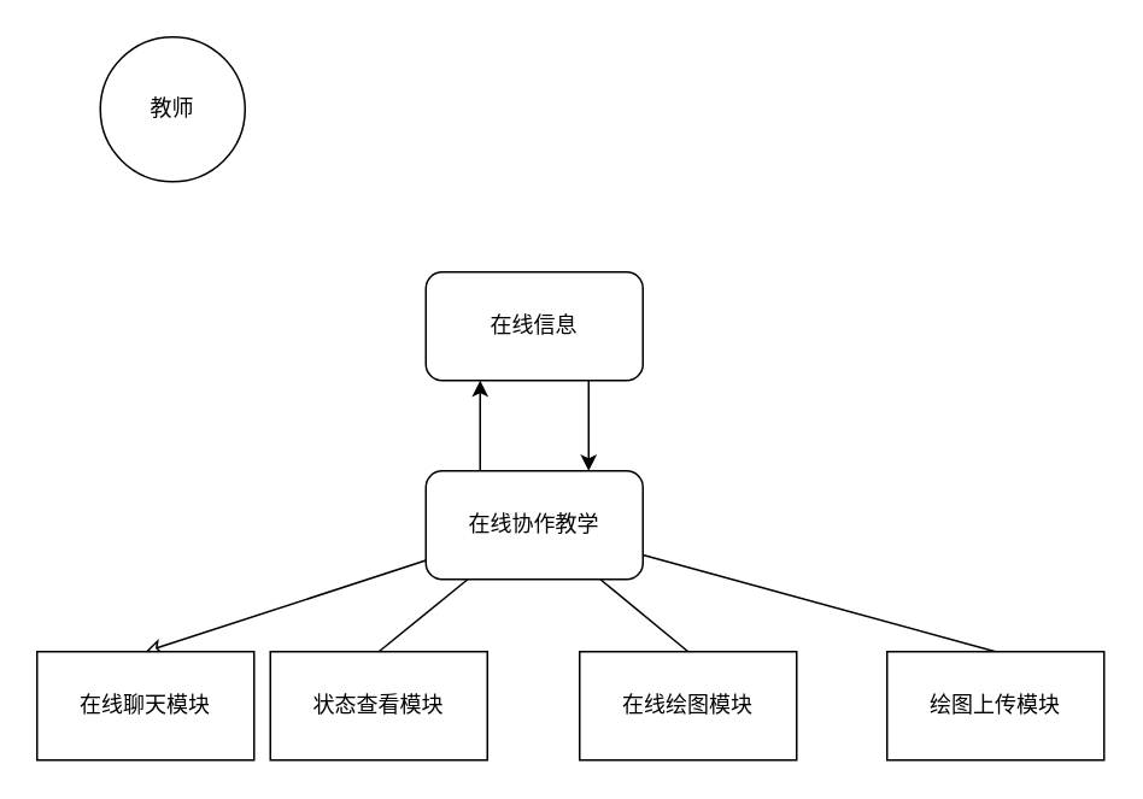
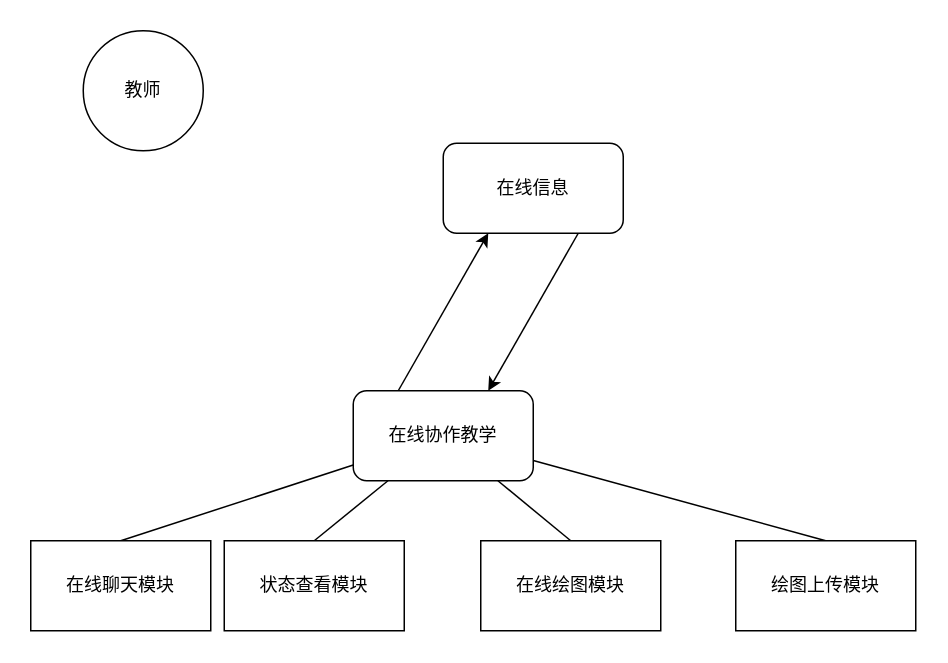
  <mxCell id="0" />
  <mxCell id="1" parent="0" />
  <mxCell id="2" style="edgeStyle=none;rounded=0;orthogonalLoop=1;jettySize=auto;html=1;exitX=0.25;exitY=0;exitDx=0;exitDy=0;entryX=0.25;entryY=1;entryDx=0;entryDy=0;" edge="1" parent="1" source="7" target="9"><mxGeometry relative="1" as="geometry" /></mxCell>
- <mxCell id="3" style="edgeStyle=none;rounded=0;orthogonalLoop=1;jettySize=auto;html=1;entryX=0.5;entryY=0;entryDx=0;entryDy=0;endArrow=classic;endFill=0;" edge="1" parent="1" source="7" target="11"><mxGeometry relative="1" as="geometry" /></mxCell>
+ <mxCell id="3" style="edgeStyle=none;rounded=0;orthogonalLoop=1;jettySize=auto;html=1;entryX=0.5;entryY=0;entryDx=0;entryDy=0;endArrow=none;endFill=0;" edge="1" parent="1" source="7" target="11"><mxGeometry relative="1" as="geometry" /></mxCell>
  <mxCell id="4" style="edgeStyle=none;rounded=0;orthogonalLoop=1;jettySize=auto;html=1;entryX=0.5;entryY=0;entryDx=0;entryDy=0;endArrow=none;endFill=0;" edge="1" parent="1" source="7" target="12"><mxGeometry relative="1" as="geometry" /></mxCell>
  <mxCell id="5" style="edgeStyle=none;rounded=0;orthogonalLoop=1;jettySize=auto;html=1;entryX=0.5;entryY=0;entryDx=0;entryDy=0;endArrow=none;endFill=0;" edge="1" parent="1" source="7" target="13"><mxGeometry relative="1" as="geometry" /></mxCell>
  <mxCell id="6" style="edgeStyle=none;rounded=0;orthogonalLoop=1;jettySize=auto;html=1;entryX=0.5;entryY=0;entryDx=0;entryDy=0;endArrow=none;endFill=0;" edge="1" parent="1" source="7" target="14"><mxGeometry relative="1" as="geometry" /></mxCell>
  <mxCell id="7" value="在线协作教学" style="rounded=1;whiteSpace=wrap;html=1;" vertex="1" parent="1"><mxGeometry x="235" y="260" width="120" height="60" as="geometry" /></mxCell>
  <mxCell id="8" style="edgeStyle=none;rounded=0;orthogonalLoop=1;jettySize=auto;html=1;exitX=0.75;exitY=1;exitDx=0;exitDy=0;entryX=0.75;entryY=0;entryDx=0;entryDy=0;" edge="1" parent="1" source="9" target="7"><mxGeometry relative="1" as="geometry" /></mxCell>
- <mxCell id="9" value="在线信息" style="rounded=1;whiteSpace=wrap;html=1;" vertex="1" parent="1"><mxGeometry x="235" y="150" width="120" height="60" as="geometry" /></mxCell>
+ <mxCell id="9" value="在线信息" style="rounded=1;whiteSpace=wrap;html=1;" vertex="1" parent="1"><mxGeometry x="295" y="95" width="120" height="60" as="geometry" /></mxCell>
  <mxCell id="10" value="教师" style="ellipse;whiteSpace=wrap;html=1;aspect=fixed;" vertex="1" parent="1"><mxGeometry x="55" y="20" width="80" height="80" as="geometry" /></mxCell>
  <mxCell id="11" value="在线聊天模块" style="rounded=0;whiteSpace=wrap;html=1;gradientColor=none;" vertex="1" parent="1"><mxGeometry x="20" y="360" width="120" height="60" as="geometry" /></mxCell>
  <mxCell id="12" value="状态查看模块" style="rounded=0;whiteSpace=wrap;html=1;gradientColor=none;" vertex="1" parent="1"><mxGeometry x="149" y="360" width="120" height="60" as="geometry" /></mxCell>
  <mxCell id="13" value="在线绘图模块" style="rounded=0;whiteSpace=wrap;html=1;gradientColor=none;" vertex="1" parent="1"><mxGeometry x="320" y="360" width="120" height="60" as="geometry" /></mxCell>
  <mxCell id="14" value="绘图上传模块" style="rounded=0;whiteSpace=wrap;html=1;gradientColor=none;" vertex="1" parent="1"><mxGeometry x="490" y="360" width="120" height="60" as="geometry" /></mxCell>
